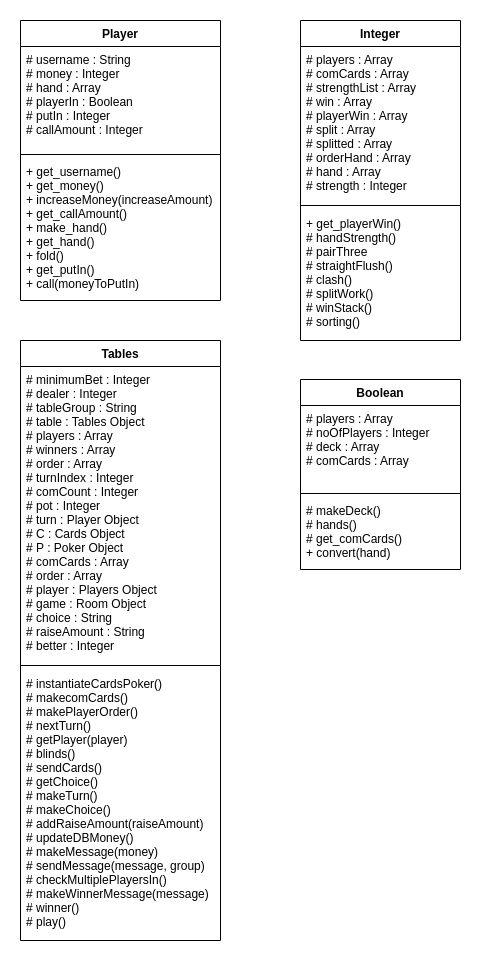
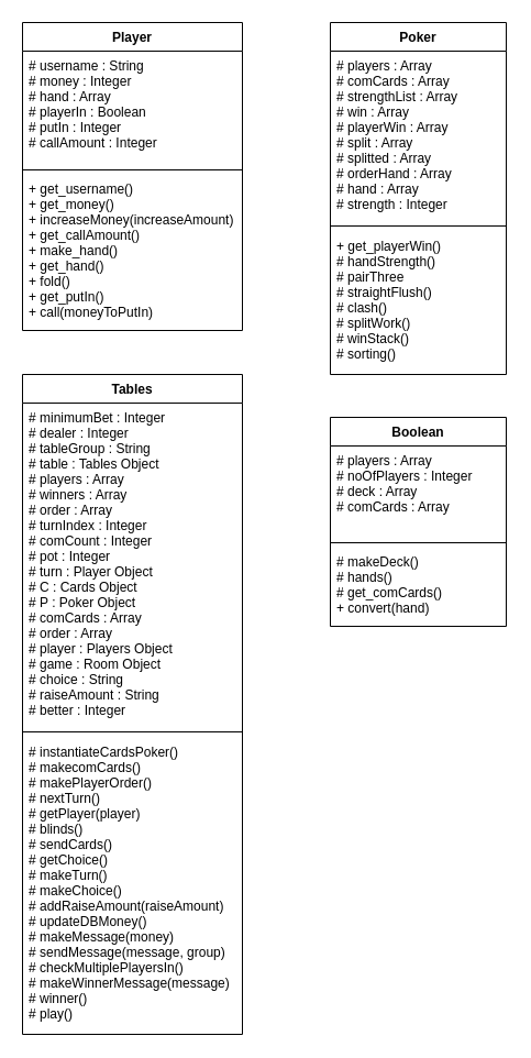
  <mxCell id="0" />
  <mxCell id="1" parent="0" />
  <mxCell id="2" value="Player" style="swimlane;fontStyle=1;align=center;verticalAlign=top;childLayout=stackLayout;horizontal=1;startSize=26;horizontalStack=0;resizeParent=1;resizeParentMax=0;resizeLast=0;collapsible=1;marginBottom=0;" vertex="1" parent="1"><mxGeometry x="20" y="20" width="200" height="280" as="geometry" /></mxCell>
  <mxCell id="3" value="# username : String&#10;# money : Integer&#10;# hand : Array&#10;# playerIn : Boolean&#10;# putIn : Integer&#10;# callAmount : Integer" style="text;strokeColor=none;fillColor=none;align=left;verticalAlign=top;spacingLeft=4;spacingRight=4;overflow=hidden;rotatable=0;points=[[0,0.5],[1,0.5]];portConstraint=eastwest;" vertex="1" parent="2"><mxGeometry y="26" width="200" height="104" as="geometry" /></mxCell>
  <mxCell id="4" value="" style="line;strokeWidth=1;fillColor=none;align=left;verticalAlign=middle;spacingTop=-1;spacingLeft=3;spacingRight=3;rotatable=0;labelPosition=right;points=[];portConstraint=eastwest;" vertex="1" parent="2"><mxGeometry y="130" width="200" height="8" as="geometry" /></mxCell>
  <mxCell id="5" value="+ get_username()&#10;+ get_money()&#10;+ increaseMoney(increaseAmount)&#10;+ get_callAmount()&#10;+ make_hand()&#10;+ get_hand()&#10;+ fold()&#10;+ get_putIn()&#10;+ call(moneyToPutIn)" style="text;strokeColor=none;fillColor=none;align=left;verticalAlign=top;spacingLeft=4;spacingRight=4;overflow=hidden;rotatable=0;points=[[0,0.5],[1,0.5]];portConstraint=eastwest;" vertex="1" parent="2"><mxGeometry y="138" width="200" height="142" as="geometry" /></mxCell>
  <mxCell id="6" value="Boolean" style="swimlane;fontStyle=1;align=center;verticalAlign=top;childLayout=stackLayout;horizontal=1;startSize=26;horizontalStack=0;resizeParent=1;resizeParentMax=0;resizeLast=0;collapsible=1;marginBottom=0;" vertex="1" parent="1"><mxGeometry x="300" y="379" width="160" height="190" as="geometry" /></mxCell>
  <mxCell id="7" value="# players : Array&#10;# noOfPlayers : Integer&#10;# deck : Array&#10;# comCards : Array" style="text;strokeColor=none;fillColor=none;align=left;verticalAlign=top;spacingLeft=4;spacingRight=4;overflow=hidden;rotatable=0;points=[[0,0.5],[1,0.5]];portConstraint=eastwest;" vertex="1" parent="6"><mxGeometry y="26" width="160" height="84" as="geometry" /></mxCell>
  <mxCell id="8" value="" style="line;strokeWidth=1;fillColor=none;align=left;verticalAlign=middle;spacingTop=-1;spacingLeft=3;spacingRight=3;rotatable=0;labelPosition=right;points=[];portConstraint=eastwest;" vertex="1" parent="6"><mxGeometry y="110" width="160" height="8" as="geometry" /></mxCell>
  <mxCell id="9" value="# makeDeck()&#10;# hands()&#10;# get_comCards()&#10;+ convert(hand)&#10;" style="text;strokeColor=none;fillColor=none;align=left;verticalAlign=top;spacingLeft=4;spacingRight=4;overflow=hidden;rotatable=0;points=[[0,0.5],[1,0.5]];portConstraint=eastwest;" vertex="1" parent="6"><mxGeometry y="118" width="160" height="72" as="geometry" /></mxCell>
- <mxCell id="10" value="Integer" style="swimlane;fontStyle=1;align=center;verticalAlign=top;childLayout=stackLayout;horizontal=1;startSize=26;horizontalStack=0;resizeParent=1;resizeParentMax=0;resizeLast=0;collapsible=1;marginBottom=0;" vertex="1" parent="1"><mxGeometry x="300.034" y="20" width="160" height="320" as="geometry" /></mxCell>
+ <mxCell id="10" value="Poker" style="swimlane;fontStyle=1;align=center;verticalAlign=top;childLayout=stackLayout;horizontal=1;startSize=26;horizontalStack=0;resizeParent=1;resizeParentMax=0;resizeLast=0;collapsible=1;marginBottom=0;" vertex="1" parent="1"><mxGeometry x="300.034" y="20" width="160" height="320" as="geometry" /></mxCell>
  <mxCell id="11" value="# players : Array&#10;# comCards : Array&#10;# strengthList : Array&#10;# win : Array&#10;# playerWin : Array&#10;# split : Array&#10;# splitted : Array&#10;# orderHand : Array&#10;# hand : Array&#10;# strength : Integer" style="text;strokeColor=none;fillColor=none;align=left;verticalAlign=top;spacingLeft=4;spacingRight=4;overflow=hidden;rotatable=0;points=[[0,0.5],[1,0.5]];portConstraint=eastwest;" vertex="1" parent="10"><mxGeometry y="26" width="160" height="154" as="geometry" /></mxCell>
  <mxCell id="12" value="" style="line;strokeWidth=1;fillColor=none;align=left;verticalAlign=middle;spacingTop=-1;spacingLeft=3;spacingRight=3;rotatable=0;labelPosition=right;points=[];portConstraint=eastwest;" vertex="1" parent="10"><mxGeometry y="180" width="160" height="10" as="geometry" /></mxCell>
  <mxCell id="13" value="+ get_playerWin()&#10;# handStrength()&#10;# pairThree&#10;# straightFlush()&#10;# clash()&#10;# splitWork()&#10;# winStack()&#10;# sorting()" style="text;strokeColor=none;fillColor=none;align=left;verticalAlign=top;spacingLeft=4;spacingRight=4;overflow=hidden;rotatable=0;points=[[0,0.5],[1,0.5]];portConstraint=eastwest;" vertex="1" parent="10"><mxGeometry y="190" width="160" height="130" as="geometry" /></mxCell>
  <mxCell id="14" value="Tables" style="swimlane;fontStyle=1;align=center;verticalAlign=top;childLayout=stackLayout;horizontal=1;startSize=26;horizontalStack=0;resizeParent=1;resizeParentMax=0;resizeLast=0;collapsible=1;marginBottom=0;" vertex="1" parent="1"><mxGeometry x="20" y="340" width="200" height="600" as="geometry" /></mxCell>
  <mxCell id="15" value="# minimumBet : Integer&#10;# dealer : Integer&#10;# tableGroup : String&#10;# table : Tables Object&#10;# players : Array&#10;# winners : Array&#10;# order : Array&#10;# turnIndex : Integer&#10;# comCount : Integer&#10;# pot : Integer&#10;# turn : Player Object&#10;# C : Cards Object&#10;# P : Poker Object&#10;# comCards : Array&#10;# order : Array&#10;# player : Players Object&#10;# game : Room Object&#10;# choice : String&#10;# raiseAmount : String&#10;# better : Integer" style="text;strokeColor=none;fillColor=none;align=left;verticalAlign=top;spacingLeft=4;spacingRight=4;overflow=hidden;rotatable=0;points=[[0,0.5],[1,0.5]];portConstraint=eastwest;" vertex="1" parent="14"><mxGeometry y="26" width="200" height="294" as="geometry" /></mxCell>
  <mxCell id="16" value="" style="line;strokeWidth=1;fillColor=none;align=left;verticalAlign=middle;spacingTop=-1;spacingLeft=3;spacingRight=3;rotatable=0;labelPosition=right;points=[];portConstraint=eastwest;" vertex="1" parent="14"><mxGeometry y="320" width="200" height="10" as="geometry" /></mxCell>
  <mxCell id="17" value="# instantiateCardsPoker()&#10;# makecomCards()&#10;# makePlayerOrder()&#10;# nextTurn()&#10;# getPlayer(player)&#10;# blinds()&#10;# sendCards()&#10;# getChoice()&#10;# makeTurn()&#10;# makeChoice()&#10;# addRaiseAmount(raiseAmount)&#10;# updateDBMoney()&#10;# makeMessage(money)&#10;# sendMessage(message, group)&#10;# checkMultiplePlayersIn()&#10;# makeWinnerMessage(message)&#10;# winner()&#10;# play()" style="text;strokeColor=none;fillColor=none;align=left;verticalAlign=top;spacingLeft=4;spacingRight=4;overflow=hidden;rotatable=0;points=[[0,0.5],[1,0.5]];portConstraint=eastwest;" vertex="1" parent="14"><mxGeometry y="330" width="200" height="270" as="geometry" /></mxCell>
